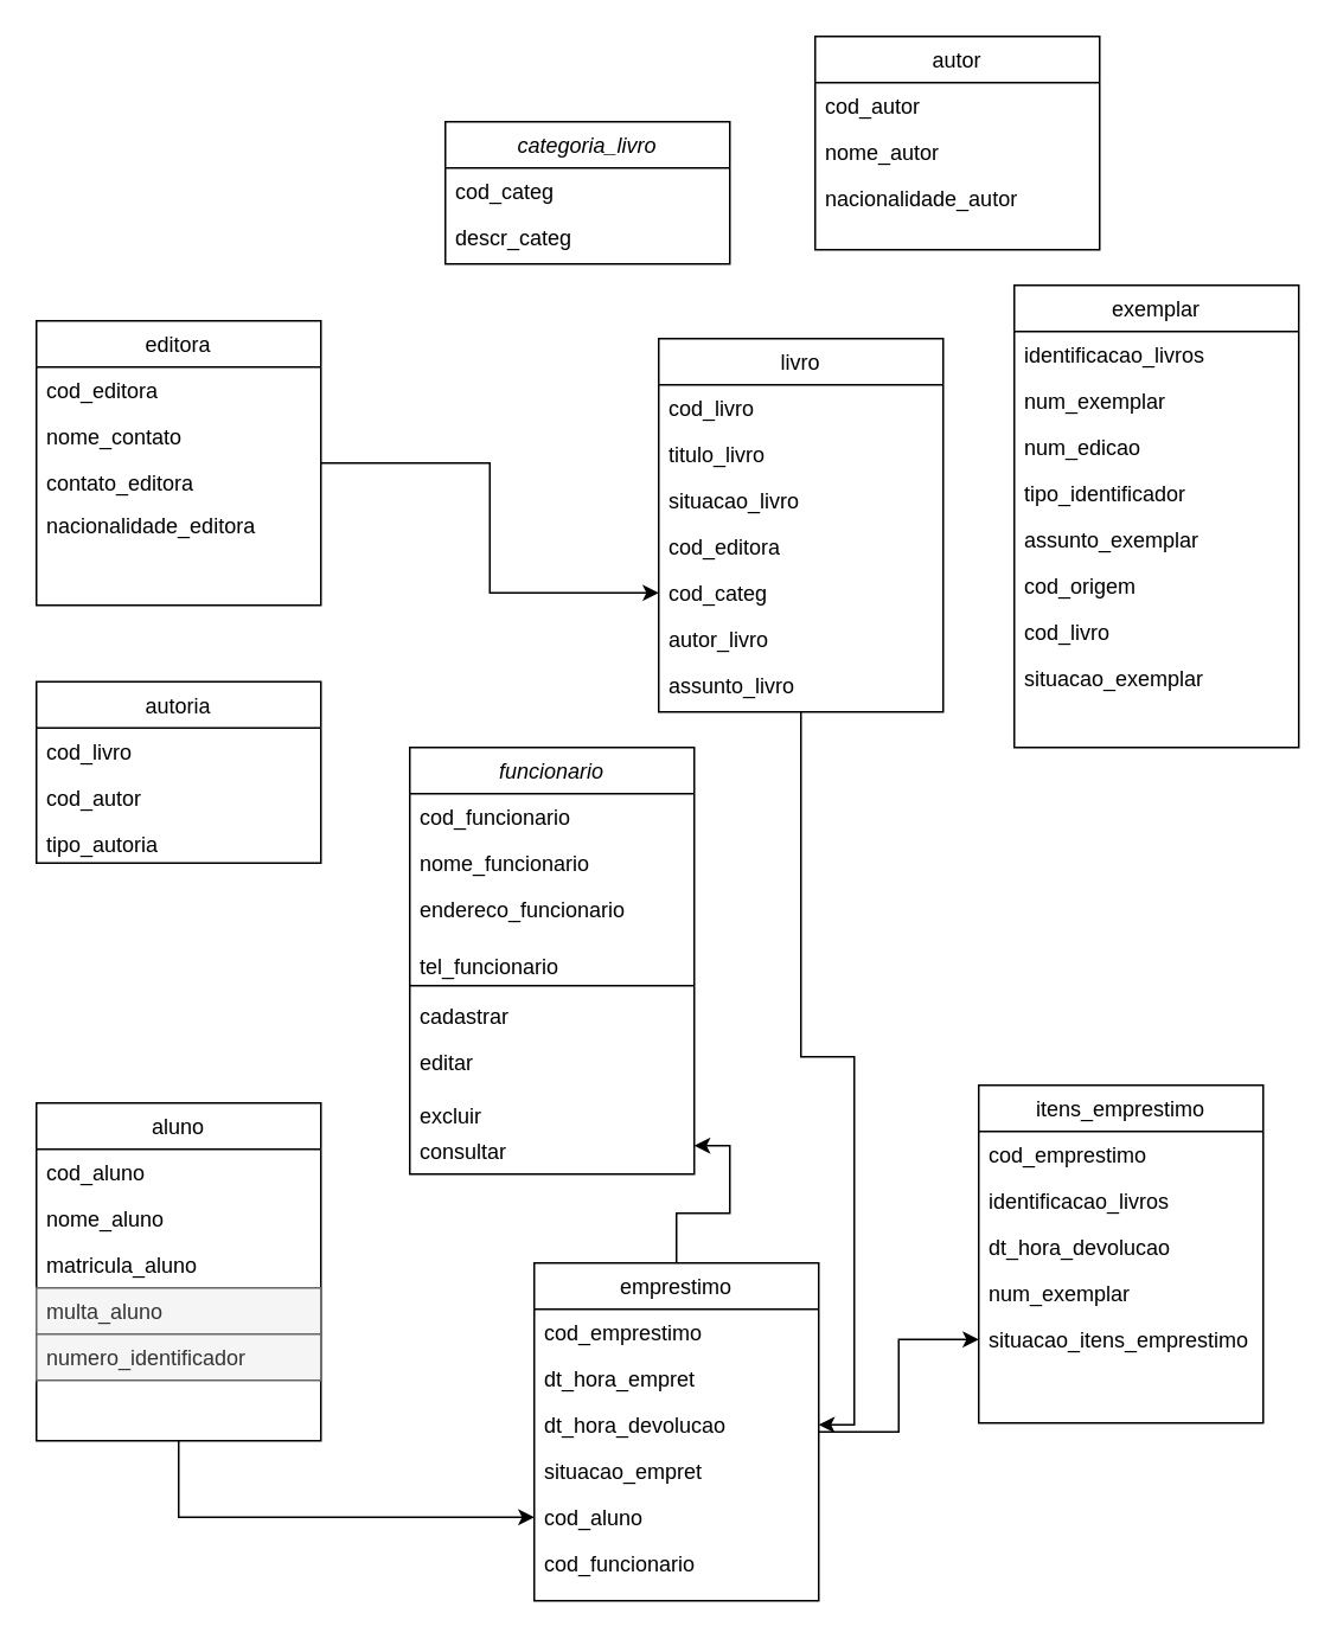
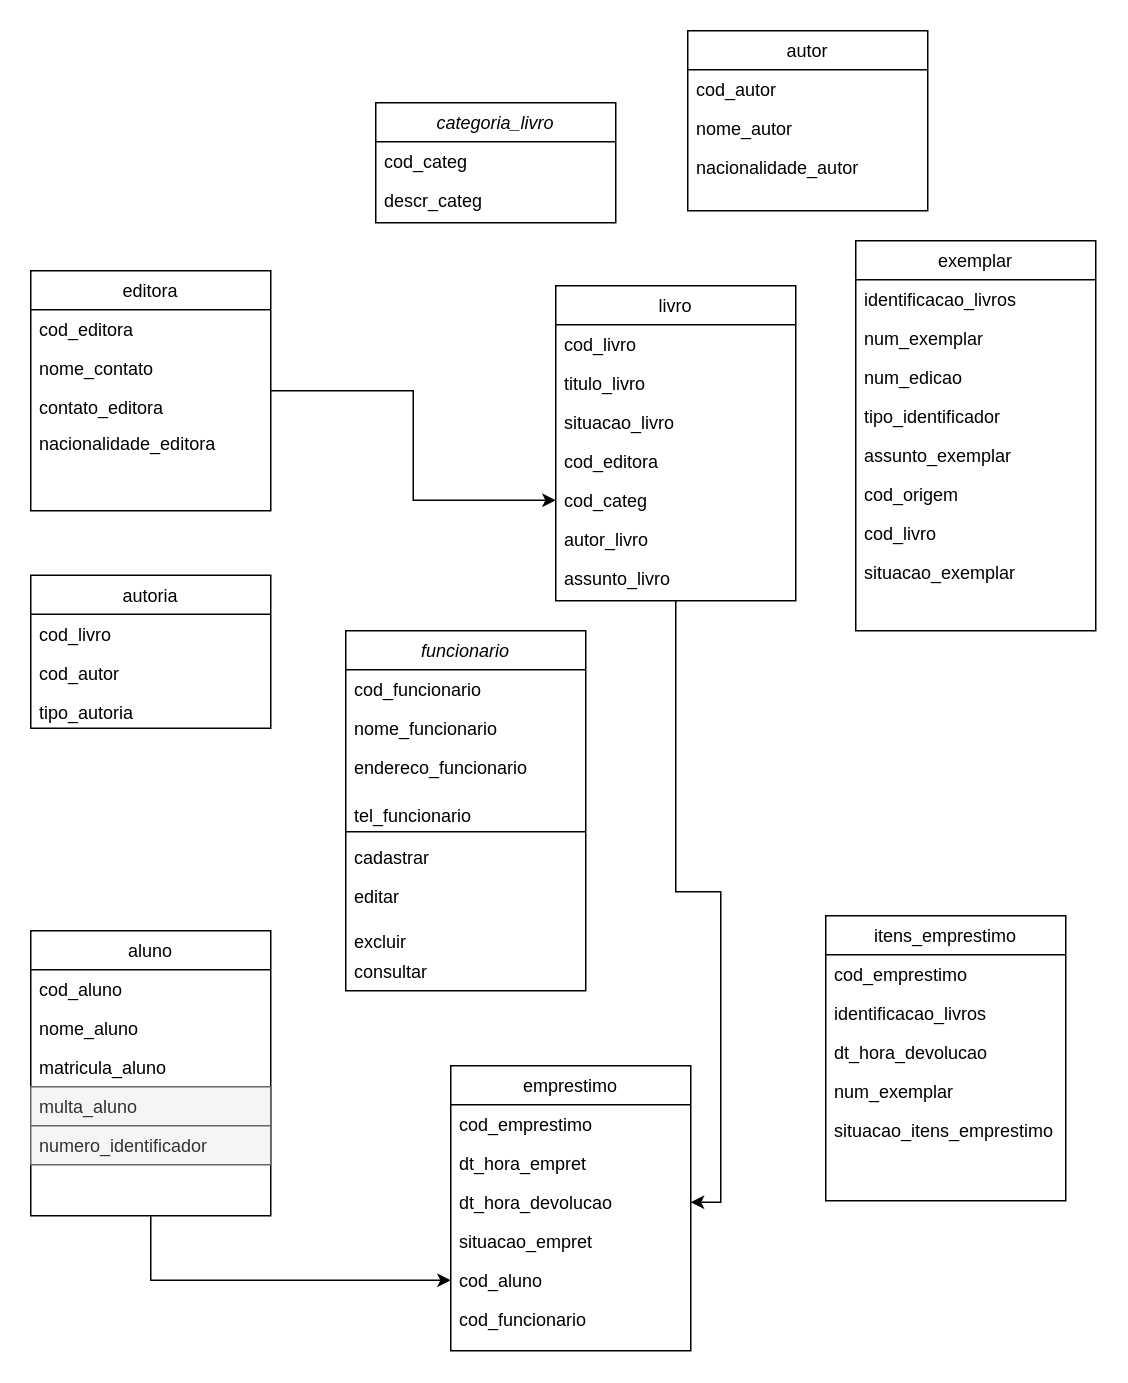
  <mxCell id="0" />
  <mxCell id="1" parent="0" />
  <mxCell id="2" value="categoria_livro" style="swimlane;fontStyle=2;align=center;verticalAlign=top;childLayout=stackLayout;horizontal=1;startSize=26;horizontalStack=0;resizeParent=1;resizeLast=0;collapsible=1;marginBottom=0;rounded=0;shadow=0;strokeWidth=1;" parent="1" vertex="1"><mxGeometry x="250" y="68" width="160" height="80" as="geometry"><mxRectangle x="230" y="140" width="160" height="26" as="alternateBounds" /></mxGeometry></mxCell>
  <mxCell id="3" value=" cod_categ " style="text;align=left;verticalAlign=top;spacingLeft=4;spacingRight=4;overflow=hidden;rotatable=0;points=[[0,0.5],[1,0.5]];portConstraint=eastwest;" parent="2" vertex="1"><mxGeometry y="26" width="160" height="26" as="geometry" /></mxCell>
  <mxCell id="4" value=" descr_categ" style="text;align=left;verticalAlign=top;spacingLeft=4;spacingRight=4;overflow=hidden;rotatable=0;points=[[0,0.5],[1,0.5]];portConstraint=eastwest;rounded=0;shadow=0;html=0;" parent="2" vertex="1"><mxGeometry y="52" width="160" height="26" as="geometry" /></mxCell>
  <mxCell id="5" value="" style="edgeStyle=orthogonalEdgeStyle;rounded=0;orthogonalLoop=1;jettySize=auto;html=1;" edge="1" parent="1" source="6" target="28"><mxGeometry relative="1" as="geometry" /></mxCell>
  <mxCell id="6" value="editora" style="swimlane;fontStyle=0;align=center;verticalAlign=top;childLayout=stackLayout;horizontal=1;startSize=26;horizontalStack=0;resizeParent=1;resizeLast=0;collapsible=1;marginBottom=0;rounded=0;shadow=0;strokeWidth=1;" parent="1" vertex="1"><mxGeometry x="20" y="180" width="160" height="160" as="geometry"><mxRectangle x="340" y="380" width="170" height="26" as="alternateBounds" /></mxGeometry></mxCell>
  <mxCell id="7" value=" cod_editora   " style="text;align=left;verticalAlign=top;spacingLeft=4;spacingRight=4;overflow=hidden;rotatable=0;points=[[0,0.5],[1,0.5]];portConstraint=eastwest;rounded=0;shadow=0;html=0;" vertex="1" parent="6"><mxGeometry y="26" width="160" height="26" as="geometry" /></mxCell>
  <mxCell id="8" value=" nome_contato" style="text;align=left;verticalAlign=top;spacingLeft=4;spacingRight=4;overflow=hidden;rotatable=0;points=[[0,0.5],[1,0.5]];portConstraint=eastwest;rounded=0;shadow=0;html=0;" vertex="1" parent="6"><mxGeometry y="52" width="160" height="26" as="geometry" /></mxCell>
  <mxCell id="9" value=" contato_editora  " style="text;align=left;verticalAlign=top;spacingLeft=4;spacingRight=4;overflow=hidden;rotatable=0;points=[[0,0.5],[1,0.5]];portConstraint=eastwest;rounded=0;shadow=0;html=0;" vertex="1" parent="6"><mxGeometry y="78" width="160" height="24" as="geometry" /></mxCell>
  <mxCell id="10" value=" nacionalidade_editora" style="text;align=left;verticalAlign=top;spacingLeft=4;spacingRight=4;overflow=hidden;rotatable=0;points=[[0,0.5],[1,0.5]];portConstraint=eastwest;rounded=0;shadow=0;html=0;" vertex="1" parent="6"><mxGeometry y="102" width="160" height="26" as="geometry" /></mxCell>
  <mxCell id="11" value="autor" style="swimlane;fontStyle=0;align=center;verticalAlign=top;childLayout=stackLayout;horizontal=1;startSize=26;horizontalStack=0;resizeParent=1;resizeLast=0;collapsible=1;marginBottom=0;rounded=0;shadow=0;strokeWidth=1;" parent="1" vertex="1"><mxGeometry x="458" y="20" width="160" height="120" as="geometry"><mxRectangle x="550" y="140" width="160" height="26" as="alternateBounds" /></mxGeometry></mxCell>
  <mxCell id="12" value=" cod_autor " style="text;align=left;verticalAlign=top;spacingLeft=4;spacingRight=4;overflow=hidden;rotatable=0;points=[[0,0.5],[1,0.5]];portConstraint=eastwest;" parent="11" vertex="1"><mxGeometry y="26" width="160" height="26" as="geometry" /></mxCell>
  <mxCell id="13" value=" nome_autor   " style="text;align=left;verticalAlign=top;spacingLeft=4;spacingRight=4;overflow=hidden;rotatable=0;points=[[0,0.5],[1,0.5]];portConstraint=eastwest;rounded=0;shadow=0;html=0;" parent="11" vertex="1"><mxGeometry y="52" width="160" height="26" as="geometry" /></mxCell>
  <mxCell id="14" value="nacionalidade_autor" style="text;align=left;verticalAlign=top;spacingLeft=4;spacingRight=4;overflow=hidden;rotatable=0;points=[[0,0.5],[1,0.5]];portConstraint=eastwest;rounded=0;shadow=0;html=0;" parent="11" vertex="1"><mxGeometry y="78" width="160" height="26" as="geometry" /></mxCell>
  <mxCell id="15" value="" style="edgeStyle=orthogonalEdgeStyle;rounded=0;orthogonalLoop=1;jettySize=auto;html=1;" edge="1" parent="1" source="16" target="51"><mxGeometry relative="1" as="geometry" /></mxCell>
  <mxCell id="16" value="aluno" style="swimlane;fontStyle=0;align=center;verticalAlign=top;childLayout=stackLayout;horizontal=1;startSize=26;horizontalStack=0;resizeParent=1;resizeLast=0;collapsible=1;marginBottom=0;rounded=0;shadow=0;strokeWidth=1;" vertex="1" parent="1"><mxGeometry x="20" y="620" width="160" height="190" as="geometry"><mxRectangle x="550" y="140" width="160" height="26" as="alternateBounds" /></mxGeometry></mxCell>
  <mxCell id="17" value=" cod_aluno" style="text;align=left;verticalAlign=top;spacingLeft=4;spacingRight=4;overflow=hidden;rotatable=0;points=[[0,0.5],[1,0.5]];portConstraint=eastwest;" vertex="1" parent="16"><mxGeometry y="26" width="160" height="26" as="geometry" /></mxCell>
  <mxCell id="18" value="nome_aluno" style="text;align=left;verticalAlign=top;spacingLeft=4;spacingRight=4;overflow=hidden;rotatable=0;points=[[0,0.5],[1,0.5]];portConstraint=eastwest;rounded=0;shadow=0;html=0;" vertex="1" parent="16"><mxGeometry y="52" width="160" height="26" as="geometry" /></mxCell>
  <mxCell id="19" value="matricula_aluno" style="text;align=left;verticalAlign=top;spacingLeft=4;spacingRight=4;overflow=hidden;rotatable=0;points=[[0,0.5],[1,0.5]];portConstraint=eastwest;rounded=0;shadow=0;html=0;" vertex="1" parent="16"><mxGeometry y="78" width="160" height="26" as="geometry" /></mxCell>
  <mxCell id="20" value="multa_aluno" style="text;align=left;verticalAlign=top;spacingLeft=4;spacingRight=4;overflow=hidden;rotatable=0;points=[[0,0.5],[1,0.5]];portConstraint=eastwest;rounded=0;shadow=0;html=0;fillColor=#f5f5f5;strokeColor=#666666;fontColor=#333333;" vertex="1" parent="16"><mxGeometry y="104" width="160" height="26" as="geometry" /></mxCell>
  <mxCell id="21" value="numero_identificador  " style="text;align=left;verticalAlign=top;spacingLeft=4;spacingRight=4;overflow=hidden;rotatable=0;points=[[0,0.5],[1,0.5]];portConstraint=eastwest;rounded=0;shadow=0;html=0;fillColor=#f5f5f5;strokeColor=#666666;fontColor=#333333;" vertex="1" parent="16"><mxGeometry y="130" width="160" height="26" as="geometry" /></mxCell>
  <mxCell id="22" value="" style="edgeStyle=orthogonalEdgeStyle;rounded=0;orthogonalLoop=1;jettySize=auto;html=1;" edge="1" parent="1" source="23" target="49"><mxGeometry relative="1" as="geometry" /></mxCell>
  <mxCell id="23" value="livro" style="swimlane;fontStyle=0;align=center;verticalAlign=top;childLayout=stackLayout;horizontal=1;startSize=26;horizontalStack=0;resizeParent=1;resizeLast=0;collapsible=1;marginBottom=0;rounded=0;shadow=0;strokeWidth=1;" vertex="1" parent="1"><mxGeometry x="370" y="190" width="160" height="210" as="geometry"><mxRectangle x="550" y="140" width="160" height="26" as="alternateBounds" /></mxGeometry></mxCell>
  <mxCell id="24" value="cod_livro       " style="text;align=left;verticalAlign=top;spacingLeft=4;spacingRight=4;overflow=hidden;rotatable=0;points=[[0,0.5],[1,0.5]];portConstraint=eastwest;" vertex="1" parent="23"><mxGeometry y="26" width="160" height="26" as="geometry" /></mxCell>
  <mxCell id="25" value=" titulo_livro" style="text;align=left;verticalAlign=top;spacingLeft=4;spacingRight=4;overflow=hidden;rotatable=0;points=[[0,0.5],[1,0.5]];portConstraint=eastwest;rounded=0;shadow=0;html=0;" vertex="1" parent="23"><mxGeometry y="52" width="160" height="26" as="geometry" /></mxCell>
  <mxCell id="26" value="situacao_livro " style="text;align=left;verticalAlign=top;spacingLeft=4;spacingRight=4;overflow=hidden;rotatable=0;points=[[0,0.5],[1,0.5]];portConstraint=eastwest;rounded=0;shadow=0;html=0;" vertex="1" parent="23"><mxGeometry y="78" width="160" height="26" as="geometry" /></mxCell>
  <mxCell id="27" value="  cod_editora" style="text;align=left;verticalAlign=top;spacingLeft=4;spacingRight=4;overflow=hidden;rotatable=0;points=[[0,0.5],[1,0.5]];portConstraint=eastwest;rounded=0;shadow=0;html=0;" vertex="1" parent="23"><mxGeometry y="104" width="160" height="26" as="geometry" /></mxCell>
  <mxCell id="28" value=" cod_categ " style="text;align=left;verticalAlign=top;spacingLeft=4;spacingRight=4;overflow=hidden;rotatable=0;points=[[0,0.5],[1,0.5]];portConstraint=eastwest;rounded=0;shadow=0;html=0;" vertex="1" parent="23"><mxGeometry y="130" width="160" height="26" as="geometry" /></mxCell>
  <mxCell id="29" value=" autor_livro" style="text;align=left;verticalAlign=top;spacingLeft=4;spacingRight=4;overflow=hidden;rotatable=0;points=[[0,0.5],[1,0.5]];portConstraint=eastwest;rounded=0;shadow=0;html=0;" vertex="1" parent="23"><mxGeometry y="156" width="160" height="26" as="geometry" /></mxCell>
  <mxCell id="30" value=" assunto_livro" style="text;align=left;verticalAlign=top;spacingLeft=4;spacingRight=4;overflow=hidden;rotatable=0;points=[[0,0.5],[1,0.5]];portConstraint=eastwest;rounded=0;shadow=0;html=0;" vertex="1" parent="23"><mxGeometry y="182" width="160" height="26" as="geometry" /></mxCell>
  <mxCell id="31" value="exemplar" style="swimlane;fontStyle=0;align=center;verticalAlign=top;childLayout=stackLayout;horizontal=1;startSize=26;horizontalStack=0;resizeParent=1;resizeLast=0;collapsible=1;marginBottom=0;rounded=0;shadow=0;strokeWidth=1;" vertex="1" parent="1"><mxGeometry x="570" y="160" width="160" height="260" as="geometry"><mxRectangle x="550" y="140" width="160" height="26" as="alternateBounds" /></mxGeometry></mxCell>
  <mxCell id="32" value="identificacao_livros" style="text;align=left;verticalAlign=top;spacingLeft=4;spacingRight=4;overflow=hidden;rotatable=0;points=[[0,0.5],[1,0.5]];portConstraint=eastwest;" vertex="1" parent="31"><mxGeometry y="26" width="160" height="26" as="geometry" /></mxCell>
  <mxCell id="33" value="num_exemplar" style="text;align=left;verticalAlign=top;spacingLeft=4;spacingRight=4;overflow=hidden;rotatable=0;points=[[0,0.5],[1,0.5]];portConstraint=eastwest;rounded=0;shadow=0;html=0;" vertex="1" parent="31"><mxGeometry y="52" width="160" height="26" as="geometry" /></mxCell>
  <mxCell id="34" value="num_edicao" style="text;align=left;verticalAlign=top;spacingLeft=4;spacingRight=4;overflow=hidden;rotatable=0;points=[[0,0.5],[1,0.5]];portConstraint=eastwest;rounded=0;shadow=0;html=0;" vertex="1" parent="31"><mxGeometry y="78" width="160" height="26" as="geometry" /></mxCell>
  <mxCell id="35" value="tipo_identificador    " style="text;align=left;verticalAlign=top;spacingLeft=4;spacingRight=4;overflow=hidden;rotatable=0;points=[[0,0.5],[1,0.5]];portConstraint=eastwest;rounded=0;shadow=0;html=0;" vertex="1" parent="31"><mxGeometry y="104" width="160" height="26" as="geometry" /></mxCell>
  <mxCell id="36" value="assunto_exemplar" style="text;align=left;verticalAlign=top;spacingLeft=4;spacingRight=4;overflow=hidden;rotatable=0;points=[[0,0.5],[1,0.5]];portConstraint=eastwest;rounded=0;shadow=0;html=0;" vertex="1" parent="31"><mxGeometry y="130" width="160" height="26" as="geometry" /></mxCell>
  <mxCell id="37" value="cod_origem " style="text;align=left;verticalAlign=top;spacingLeft=4;spacingRight=4;overflow=hidden;rotatable=0;points=[[0,0.5],[1,0.5]];portConstraint=eastwest;rounded=0;shadow=0;html=0;" vertex="1" parent="31"><mxGeometry y="156" width="160" height="26" as="geometry" /></mxCell>
  <mxCell id="38" value="cod_livro  " style="text;align=left;verticalAlign=top;spacingLeft=4;spacingRight=4;overflow=hidden;rotatable=0;points=[[0,0.5],[1,0.5]];portConstraint=eastwest;rounded=0;shadow=0;html=0;" vertex="1" parent="31"><mxGeometry y="182" width="160" height="26" as="geometry" /></mxCell>
  <mxCell id="39" value="situacao_exemplar" style="text;align=left;verticalAlign=top;spacingLeft=4;spacingRight=4;overflow=hidden;rotatable=0;points=[[0,0.5],[1,0.5]];portConstraint=eastwest;rounded=0;shadow=0;html=0;" vertex="1" parent="31"><mxGeometry y="208" width="160" height="26" as="geometry" /></mxCell>
  <mxCell id="40" value="autoria" style="swimlane;fontStyle=0;align=center;verticalAlign=top;childLayout=stackLayout;horizontal=1;startSize=26;horizontalStack=0;resizeParent=1;resizeLast=0;collapsible=1;marginBottom=0;rounded=0;shadow=0;strokeWidth=1;" vertex="1" parent="1"><mxGeometry x="20" y="383" width="160" height="102" as="geometry"><mxRectangle x="340" y="380" width="170" height="26" as="alternateBounds" /></mxGeometry></mxCell>
  <mxCell id="41" value="cod_livro " style="text;align=left;verticalAlign=top;spacingLeft=4;spacingRight=4;overflow=hidden;rotatable=0;points=[[0,0.5],[1,0.5]];portConstraint=eastwest;rounded=0;shadow=0;html=0;" vertex="1" parent="40"><mxGeometry y="26" width="160" height="26" as="geometry" /></mxCell>
  <mxCell id="42" value="cod_autor " style="text;align=left;verticalAlign=top;spacingLeft=4;spacingRight=4;overflow=hidden;rotatable=0;points=[[0,0.5],[1,0.5]];portConstraint=eastwest;rounded=0;shadow=0;html=0;" vertex="1" parent="40"><mxGeometry y="52" width="160" height="26" as="geometry" /></mxCell>
  <mxCell id="43" value="tipo_autoria  " style="text;align=left;verticalAlign=top;spacingLeft=4;spacingRight=4;overflow=hidden;rotatable=0;points=[[0,0.5],[1,0.5]];portConstraint=eastwest;rounded=0;shadow=0;html=0;" vertex="1" parent="40"><mxGeometry y="78" width="160" height="24" as="geometry" /></mxCell>
- <mxCell id="44" value="" style="edgeStyle=orthogonalEdgeStyle;rounded=0;orthogonalLoop=1;jettySize=auto;html=1;" edge="1" parent="1" source="46" target="68"><mxGeometry relative="1" as="geometry" /></mxCell>
- <mxCell id="45" value="" style="edgeStyle=orthogonalEdgeStyle;rounded=0;orthogonalLoop=1;jettySize=auto;html=1;" edge="1" parent="1" source="46" target="58"><mxGeometry relative="1" as="geometry" /></mxCell>
  <mxCell id="46" value="emprestimo" style="swimlane;fontStyle=0;align=center;verticalAlign=top;childLayout=stackLayout;horizontal=1;startSize=26;horizontalStack=0;resizeParent=1;resizeLast=0;collapsible=1;marginBottom=0;rounded=0;shadow=0;strokeWidth=1;" vertex="1" parent="1"><mxGeometry x="300" y="710" width="160" height="190" as="geometry"><mxRectangle x="550" y="140" width="160" height="26" as="alternateBounds" /></mxGeometry></mxCell>
  <mxCell id="47" value="cod_emprestimo " style="text;align=left;verticalAlign=top;spacingLeft=4;spacingRight=4;overflow=hidden;rotatable=0;points=[[0,0.5],[1,0.5]];portConstraint=eastwest;" vertex="1" parent="46"><mxGeometry y="26" width="160" height="26" as="geometry" /></mxCell>
  <mxCell id="48" value="dt_hora_empret" style="text;align=left;verticalAlign=top;spacingLeft=4;spacingRight=4;overflow=hidden;rotatable=0;points=[[0,0.5],[1,0.5]];portConstraint=eastwest;rounded=0;shadow=0;html=0;" vertex="1" parent="46"><mxGeometry y="52" width="160" height="26" as="geometry" /></mxCell>
  <mxCell id="49" value="dt_hora_devolucao" style="text;align=left;verticalAlign=top;spacingLeft=4;spacingRight=4;overflow=hidden;rotatable=0;points=[[0,0.5],[1,0.5]];portConstraint=eastwest;rounded=0;shadow=0;html=0;" vertex="1" parent="46"><mxGeometry y="78" width="160" height="26" as="geometry" /></mxCell>
  <mxCell id="50" value=" situacao_empret" style="text;align=left;verticalAlign=top;spacingLeft=4;spacingRight=4;overflow=hidden;rotatable=0;points=[[0,0.5],[1,0.5]];portConstraint=eastwest;rounded=0;shadow=0;html=0;" vertex="1" parent="46"><mxGeometry y="104" width="160" height="26" as="geometry" /></mxCell>
  <mxCell id="51" value="cod_aluno" style="text;align=left;verticalAlign=top;spacingLeft=4;spacingRight=4;overflow=hidden;rotatable=0;points=[[0,0.5],[1,0.5]];portConstraint=eastwest;rounded=0;shadow=0;html=0;" vertex="1" parent="46"><mxGeometry y="130" width="160" height="26" as="geometry" /></mxCell>
  <mxCell id="52" value="cod_funcionario" style="text;align=left;verticalAlign=top;spacingLeft=4;spacingRight=4;overflow=hidden;rotatable=0;points=[[0,0.5],[1,0.5]];portConstraint=eastwest;rounded=0;shadow=0;html=0;" vertex="1" parent="46"><mxGeometry y="156" width="160" height="26" as="geometry" /></mxCell>
  <mxCell id="53" value="itens_emprestimo" style="swimlane;fontStyle=0;align=center;verticalAlign=top;childLayout=stackLayout;horizontal=1;startSize=26;horizontalStack=0;resizeParent=1;resizeLast=0;collapsible=1;marginBottom=0;rounded=0;shadow=0;strokeWidth=1;" vertex="1" parent="1"><mxGeometry x="550" y="610" width="160" height="190" as="geometry"><mxRectangle x="550" y="140" width="160" height="26" as="alternateBounds" /></mxGeometry></mxCell>
  <mxCell id="54" value="cod_emprestimo " style="text;align=left;verticalAlign=top;spacingLeft=4;spacingRight=4;overflow=hidden;rotatable=0;points=[[0,0.5],[1,0.5]];portConstraint=eastwest;" vertex="1" parent="53"><mxGeometry y="26" width="160" height="26" as="geometry" /></mxCell>
  <mxCell id="55" value="identificacao_livros" style="text;align=left;verticalAlign=top;spacingLeft=4;spacingRight=4;overflow=hidden;rotatable=0;points=[[0,0.5],[1,0.5]];portConstraint=eastwest;rounded=0;shadow=0;html=0;" vertex="1" parent="53"><mxGeometry y="52" width="160" height="26" as="geometry" /></mxCell>
  <mxCell id="56" value="dt_hora_devolucao" style="text;align=left;verticalAlign=top;spacingLeft=4;spacingRight=4;overflow=hidden;rotatable=0;points=[[0,0.5],[1,0.5]];portConstraint=eastwest;rounded=0;shadow=0;html=0;" vertex="1" parent="53"><mxGeometry y="78" width="160" height="26" as="geometry" /></mxCell>
  <mxCell id="57" value="num_exemplar  " style="text;align=left;verticalAlign=top;spacingLeft=4;spacingRight=4;overflow=hidden;rotatable=0;points=[[0,0.5],[1,0.5]];portConstraint=eastwest;rounded=0;shadow=0;html=0;" vertex="1" parent="53"><mxGeometry y="104" width="160" height="26" as="geometry" /></mxCell>
  <mxCell id="58" value=" situacao_itens_emprestimo" style="text;align=left;verticalAlign=top;spacingLeft=4;spacingRight=4;overflow=hidden;rotatable=0;points=[[0,0.5],[1,0.5]];portConstraint=eastwest;rounded=0;shadow=0;html=0;" vertex="1" parent="53"><mxGeometry y="130" width="160" height="26" as="geometry" /></mxCell>
  <mxCell id="59" value="funcionario" style="swimlane;fontStyle=2;align=center;verticalAlign=top;childLayout=stackLayout;horizontal=1;startSize=26;horizontalStack=0;resizeParent=1;resizeLast=0;collapsible=1;marginBottom=0;rounded=0;shadow=0;strokeWidth=1;" vertex="1" parent="1"><mxGeometry x="230" y="420" width="160" height="240" as="geometry"><mxRectangle x="230" y="140" width="160" height="26" as="alternateBounds" /></mxGeometry></mxCell>
  <mxCell id="60" value="cod_funcionario" style="text;align=left;verticalAlign=top;spacingLeft=4;spacingRight=4;overflow=hidden;rotatable=0;points=[[0,0.5],[1,0.5]];portConstraint=eastwest;" vertex="1" parent="59"><mxGeometry y="26" width="160" height="26" as="geometry" /></mxCell>
  <mxCell id="61" value="nome_funcionario" style="text;align=left;verticalAlign=top;spacingLeft=4;spacingRight=4;overflow=hidden;rotatable=0;points=[[0,0.5],[1,0.5]];portConstraint=eastwest;rounded=0;shadow=0;html=0;" vertex="1" parent="59"><mxGeometry y="52" width="160" height="26" as="geometry" /></mxCell>
  <mxCell id="62" value="endereco_funcionario" style="text;align=left;verticalAlign=top;spacingLeft=4;spacingRight=4;overflow=hidden;rotatable=0;points=[[0,0.5],[1,0.5]];portConstraint=eastwest;rounded=0;shadow=0;html=0;" vertex="1" parent="59"><mxGeometry y="78" width="160" height="32" as="geometry" /></mxCell>
  <mxCell id="63" value="tel_funcionario" style="text;align=left;verticalAlign=top;spacingLeft=4;spacingRight=4;overflow=hidden;rotatable=0;points=[[0,0.5],[1,0.5]];portConstraint=eastwest;rounded=0;shadow=0;html=0;" vertex="1" parent="59"><mxGeometry y="110" width="160" height="20" as="geometry" /></mxCell>
  <mxCell id="64" value="" style="line;html=1;strokeWidth=1;align=left;verticalAlign=middle;spacingTop=-1;spacingLeft=3;spacingRight=3;rotatable=0;labelPosition=right;points=[];portConstraint=eastwest;" vertex="1" parent="59"><mxGeometry y="130" width="160" height="8" as="geometry" /></mxCell>
  <mxCell id="65" value="cadastrar" style="text;align=left;verticalAlign=top;spacingLeft=4;spacingRight=4;overflow=hidden;rotatable=0;points=[[0,0.5],[1,0.5]];portConstraint=eastwest;" vertex="1" parent="59"><mxGeometry y="138" width="160" height="26" as="geometry" /></mxCell>
  <mxCell id="66" value="editar" style="text;align=left;verticalAlign=top;spacingLeft=4;spacingRight=4;overflow=hidden;rotatable=0;points=[[0,0.5],[1,0.5]];portConstraint=eastwest;" vertex="1" parent="59"><mxGeometry y="164" width="160" height="30" as="geometry" /></mxCell>
  <mxCell id="67" value="excluir" style="text;align=left;verticalAlign=top;spacingLeft=4;spacingRight=4;overflow=hidden;rotatable=0;points=[[0,0.5],[1,0.5]];portConstraint=eastwest;" vertex="1" parent="59"><mxGeometry y="194" width="160" height="20" as="geometry" /></mxCell>
  <mxCell id="68" value="consultar" style="text;align=left;verticalAlign=top;spacingLeft=4;spacingRight=4;overflow=hidden;rotatable=0;points=[[0,0.5],[1,0.5]];portConstraint=eastwest;" vertex="1" parent="59"><mxGeometry y="214" width="160" height="20" as="geometry" /></mxCell>
